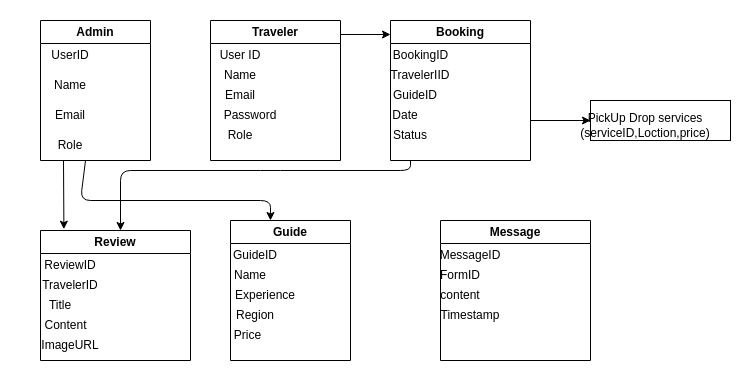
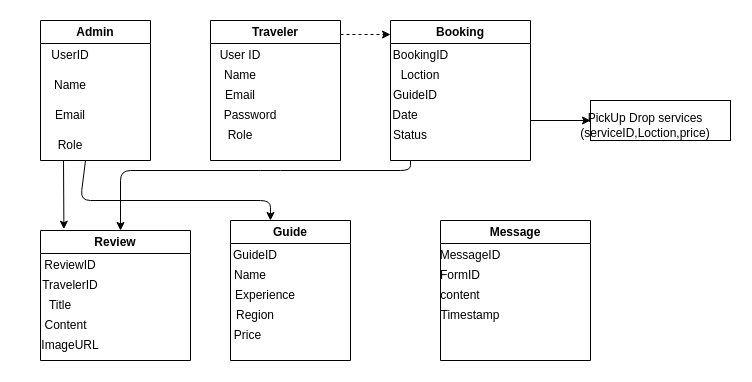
  <mxCell id="0" />
  <mxCell id="1" parent="0" />
  <mxCell id="2" value="Admin" style="swimlane;whiteSpace=wrap;html=1;" parent="1" vertex="1"><mxGeometry x="40" y="20" width="110" height="140" as="geometry"><mxRectangle x="70" y="110" width="70" height="30" as="alternateBounds" /></mxGeometry></mxCell>
  <mxCell id="3" value="UserID" style="text;html=1;align=center;verticalAlign=middle;whiteSpace=wrap;rounded=0;" parent="2" vertex="1"><mxGeometry x="-20" y="20" width="100" height="30" as="geometry" /></mxCell>
  <mxCell id="4" value="Name" style="text;html=1;align=center;verticalAlign=middle;whiteSpace=wrap;rounded=0;" parent="2" vertex="1"><mxGeometry y="50" width="60" height="30" as="geometry" /></mxCell>
  <mxCell id="5" value="Email" style="text;html=1;align=center;verticalAlign=middle;whiteSpace=wrap;rounded=0;" parent="2" vertex="1"><mxGeometry y="80" width="60" height="30" as="geometry" /></mxCell>
  <mxCell id="6" value="Role" style="text;html=1;align=center;verticalAlign=middle;whiteSpace=wrap;rounded=0;" parent="2" vertex="1"><mxGeometry y="110" width="60" height="30" as="geometry" /></mxCell>
  <mxCell id="7" value="Traveler" style="swimlane;whiteSpace=wrap;html=1;" parent="1" vertex="1"><mxGeometry x="210" y="20" width="130" height="140" as="geometry" /></mxCell>
  <mxCell id="8" value="User ID" style="text;html=1;align=center;verticalAlign=middle;whiteSpace=wrap;rounded=0;" parent="7" vertex="1"><mxGeometry y="20" width="60" height="30" as="geometry" /></mxCell>
  <mxCell id="9" value="Name" style="text;html=1;align=center;verticalAlign=middle;whiteSpace=wrap;rounded=0;" parent="7" vertex="1"><mxGeometry y="40" width="60" height="30" as="geometry" /></mxCell>
  <mxCell id="10" value="Email" style="text;html=1;align=center;verticalAlign=middle;whiteSpace=wrap;rounded=0;" parent="7" vertex="1"><mxGeometry y="60" width="60" height="30" as="geometry" /></mxCell>
  <mxCell id="11" value="Password" style="text;html=1;align=center;verticalAlign=middle;whiteSpace=wrap;rounded=0;" parent="7" vertex="1"><mxGeometry x="10" y="80" width="60" height="30" as="geometry" /></mxCell>
  <mxCell id="12" value="Role" style="text;html=1;align=center;verticalAlign=middle;whiteSpace=wrap;rounded=0;" parent="7" vertex="1"><mxGeometry y="100" width="60" height="30" as="geometry" /></mxCell>
  <mxCell id="13" value="Review" style="swimlane;whiteSpace=wrap;html=1;" parent="1" vertex="1"><mxGeometry x="40" y="230" width="150" height="130" as="geometry" /></mxCell>
  <mxCell id="14" value="ReviewID" style="text;html=1;align=center;verticalAlign=middle;whiteSpace=wrap;rounded=0;" parent="13" vertex="1"><mxGeometry y="20" width="60" height="30" as="geometry" /></mxCell>
  <mxCell id="15" value="TravelerID" style="text;html=1;align=center;verticalAlign=middle;whiteSpace=wrap;rounded=0;" parent="13" vertex="1"><mxGeometry y="40" width="60" height="30" as="geometry" /></mxCell>
  <mxCell id="16" value="Title" style="text;html=1;align=center;verticalAlign=middle;whiteSpace=wrap;rounded=0;" parent="13" vertex="1"><mxGeometry x="-10" y="60" width="60" height="30" as="geometry" /></mxCell>
  <mxCell id="17" value="Content" style="text;html=1;align=center;verticalAlign=middle;resizable=0;points=[];autosize=1;strokeColor=none;fillColor=none;" parent="13" vertex="1"><mxGeometry x="-10" y="80" width="70" height="30" as="geometry" /></mxCell>
  <mxCell id="18" value="ImageURL" style="text;html=1;align=center;verticalAlign=middle;whiteSpace=wrap;rounded=0;" parent="13" vertex="1"><mxGeometry y="100" width="60" height="30" as="geometry" /></mxCell>
  <mxCell id="19" value="Guide" style="swimlane;whiteSpace=wrap;html=1;" parent="1" vertex="1"><mxGeometry x="230" y="220" width="120" height="140" as="geometry" /></mxCell>
  <mxCell id="20" value="GuideID" style="text;html=1;align=center;verticalAlign=middle;whiteSpace=wrap;rounded=0;" parent="19" vertex="1"><mxGeometry y="20" width="50" height="30" as="geometry" /></mxCell>
  <mxCell id="21" value="Name" style="text;html=1;align=center;verticalAlign=middle;whiteSpace=wrap;rounded=0;" parent="19" vertex="1"><mxGeometry y="40" width="40" height="30" as="geometry" /></mxCell>
  <mxCell id="22" value="Experience" style="text;html=1;align=center;verticalAlign=middle;whiteSpace=wrap;rounded=0;" parent="19" vertex="1"><mxGeometry y="60" width="70" height="30" as="geometry" /></mxCell>
  <mxCell id="23" value="Region" style="text;html=1;align=center;verticalAlign=middle;whiteSpace=wrap;rounded=0;" parent="19" vertex="1"><mxGeometry x="-10" y="80" width="70" height="30" as="geometry" /></mxCell>
  <mxCell id="24" value="Price" style="text;html=1;align=center;verticalAlign=middle;whiteSpace=wrap;rounded=0;" parent="19" vertex="1"><mxGeometry x="-15" y="100" width="65" height="30" as="geometry" /></mxCell>
  <mxCell id="25" value="Booking" style="swimlane;whiteSpace=wrap;html=1;startSize=23;" parent="1" vertex="1"><mxGeometry x="390" y="20" width="140" height="140" as="geometry" /></mxCell>
  <mxCell id="26" value="BookingID" style="text;html=1;align=center;verticalAlign=middle;resizable=0;points=[];autosize=1;strokeColor=none;fillColor=none;" parent="25" vertex="1"><mxGeometry x="-10" y="20" width="80" height="30" as="geometry" /></mxCell>
- <mxCell id="27" value="TravelerIID" style="text;html=1;align=center;verticalAlign=middle;whiteSpace=wrap;rounded=0;" parent="25" vertex="1"><mxGeometry y="40" width="60" height="30" as="geometry" /></mxCell>
+ <mxCell id="27" value="Loction" style="text;html=1;align=center;verticalAlign=middle;whiteSpace=wrap;rounded=0;" parent="25" vertex="1"><mxGeometry y="40" width="60" height="30" as="geometry" /></mxCell>
  <mxCell id="28" value="GuideID" style="text;html=1;align=center;verticalAlign=middle;whiteSpace=wrap;rounded=0;" parent="25" vertex="1"><mxGeometry y="60" width="50" height="30" as="geometry" /></mxCell>
  <mxCell id="29" value="Date" style="text;html=1;align=center;verticalAlign=middle;whiteSpace=wrap;rounded=0;" parent="25" vertex="1"><mxGeometry x="-10" y="80" width="50" height="30" as="geometry" /></mxCell>
  <mxCell id="30" value="Status" style="text;html=1;align=center;verticalAlign=middle;whiteSpace=wrap;rounded=0;" parent="25" vertex="1"><mxGeometry x="-10" y="100" width="60" height="30" as="geometry" /></mxCell>
  <mxCell id="31" value="Message" style="swimlane;whiteSpace=wrap;html=1;" parent="1" vertex="1"><mxGeometry x="440" y="220" width="150" height="140" as="geometry" /></mxCell>
  <mxCell id="32" value="MessageID" style="text;html=1;align=center;verticalAlign=middle;whiteSpace=wrap;rounded=0;" parent="31" vertex="1"><mxGeometry y="20" width="60" height="30" as="geometry" /></mxCell>
  <mxCell id="33" value="FormID" style="text;html=1;align=center;verticalAlign=middle;whiteSpace=wrap;rounded=0;" parent="31" vertex="1"><mxGeometry x="-10" y="40" width="60" height="30" as="geometry" /></mxCell>
  <mxCell id="34" value="content" style="text;html=1;align=center;verticalAlign=middle;whiteSpace=wrap;rounded=0;" parent="31" vertex="1"><mxGeometry x="-10" y="60" width="60" height="30" as="geometry" /></mxCell>
  <mxCell id="35" value="Timestamp" style="text;html=1;align=center;verticalAlign=middle;whiteSpace=wrap;rounded=0;" vertex="1" parent="31"><mxGeometry y="80" width="60" height="30" as="geometry" /></mxCell>
  <mxCell id="36" value="" style="endArrow=classic;html=1;exitX=0.75;exitY=1;exitDx=0;exitDy=0;entryX=0.333;entryY=0;entryDx=0;entryDy=0;entryPerimeter=0;" edge="1" parent="1" source="6" target="19"><mxGeometry width="50" height="50" relative="1" as="geometry"><mxPoint x="340" y="170" as="sourcePoint" /><mxPoint x="390" y="120" as="targetPoint" /><Array as="points"><mxPoint x="80" y="200" /><mxPoint x="270" y="200" /></Array></mxGeometry></mxCell>
  <mxCell id="37" value="" style="endArrow=classic;html=1;entryX=0.156;entryY=-0.01;entryDx=0;entryDy=0;entryPerimeter=0;" edge="1" parent="1" target="13"><mxGeometry width="50" height="50" relative="1" as="geometry"><mxPoint x="63" y="160" as="sourcePoint" /><mxPoint x="390" y="220" as="targetPoint" /></mxGeometry></mxCell>
- <mxCell id="38" value="" style="endArrow=classic;html=1;exitX=1;exitY=0.1;exitDx=0;exitDy=0;exitPerimeter=0;entryX=0;entryY=0.1;entryDx=0;entryDy=0;entryPerimeter=0;" edge="1" parent="1" source="7" target="25"><mxGeometry width="50" height="50" relative="1" as="geometry"><mxPoint x="340" y="170" as="sourcePoint" /><mxPoint x="390" y="120" as="targetPoint" /></mxGeometry></mxCell>
+ <mxCell id="38" value="" style="endArrow=classic;html=1;exitX=1;exitY=0.1;exitDx=0;exitDy=0;exitPerimeter=0;entryX=0;entryY=0.1;entryDx=0;entryDy=0;entryPerimeter=0;dashed=1;" edge="1" parent="1" source="7" target="25"><mxGeometry width="50" height="50" relative="1" as="geometry"><mxPoint x="340" y="170" as="sourcePoint" /><mxPoint x="390" y="120" as="targetPoint" /></mxGeometry></mxCell>
  <mxCell id="39" value="" style="endArrow=classic;html=1;" edge="1" parent="1"><mxGeometry width="50" height="50" relative="1" as="geometry"><mxPoint x="410" y="160" as="sourcePoint" /><mxPoint x="120" y="230" as="targetPoint" /><Array as="points"><mxPoint x="410" y="170" /><mxPoint x="270" y="170" /><mxPoint x="120" y="170" /></Array></mxGeometry></mxCell>
  <mxCell id="40" value="" style="endArrow=classic;html=1;" edge="1" parent="1" target="41"><mxGeometry width="50" height="50" relative="1" as="geometry"><mxPoint x="530" y="120" as="sourcePoint" /><mxPoint x="600" y="120" as="targetPoint" /></mxGeometry></mxCell>
  <mxCell id="41" value="" style="rounded=0;whiteSpace=wrap;html=1;" vertex="1" parent="1"><mxGeometry x="590" y="100" width="140" height="40" as="geometry" /></mxCell>
  <mxCell id="42" value="PickUp Drop services (serviceID,Loction,price)" style="text;html=1;align=center;verticalAlign=middle;whiteSpace=wrap;rounded=0;" vertex="1" parent="1"><mxGeometry x="595" y="115" width="100" height="20" as="geometry" /></mxCell>
